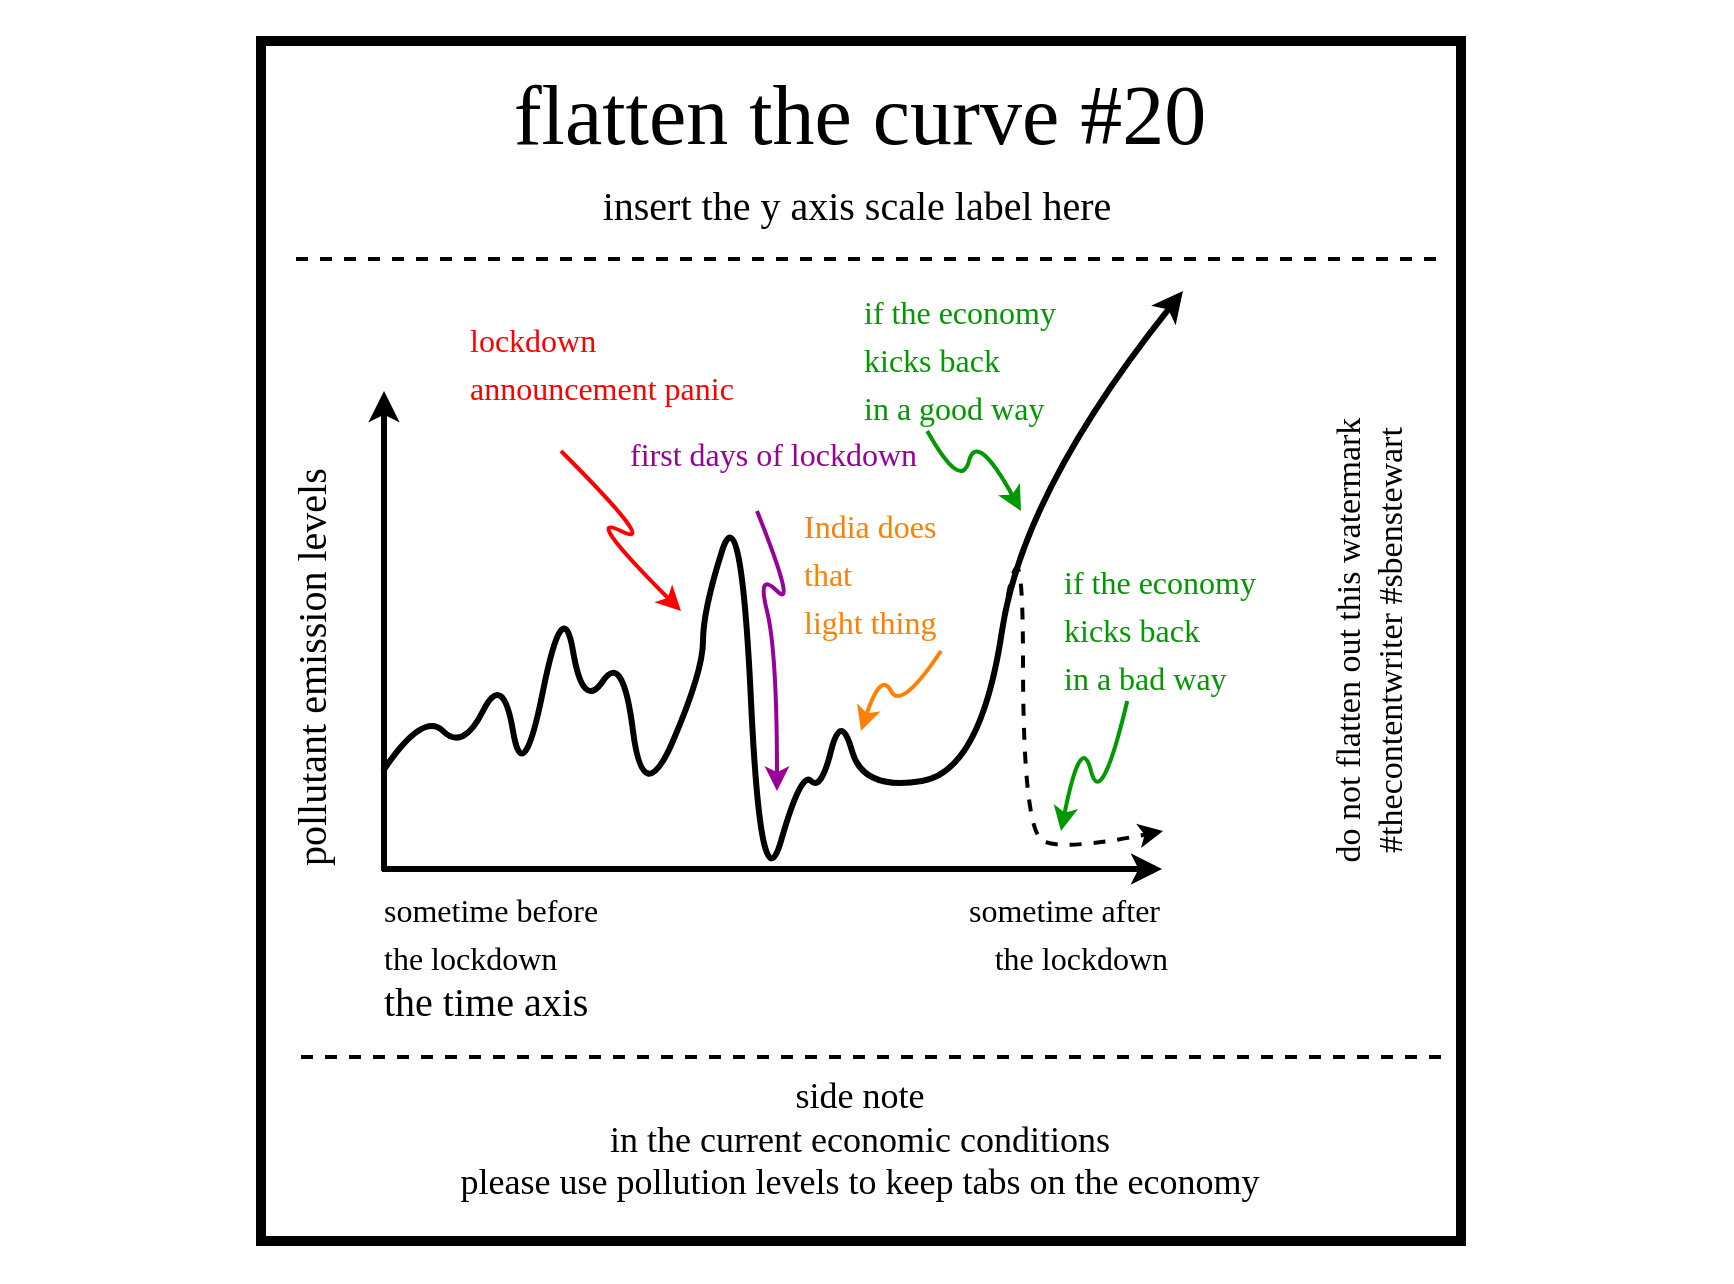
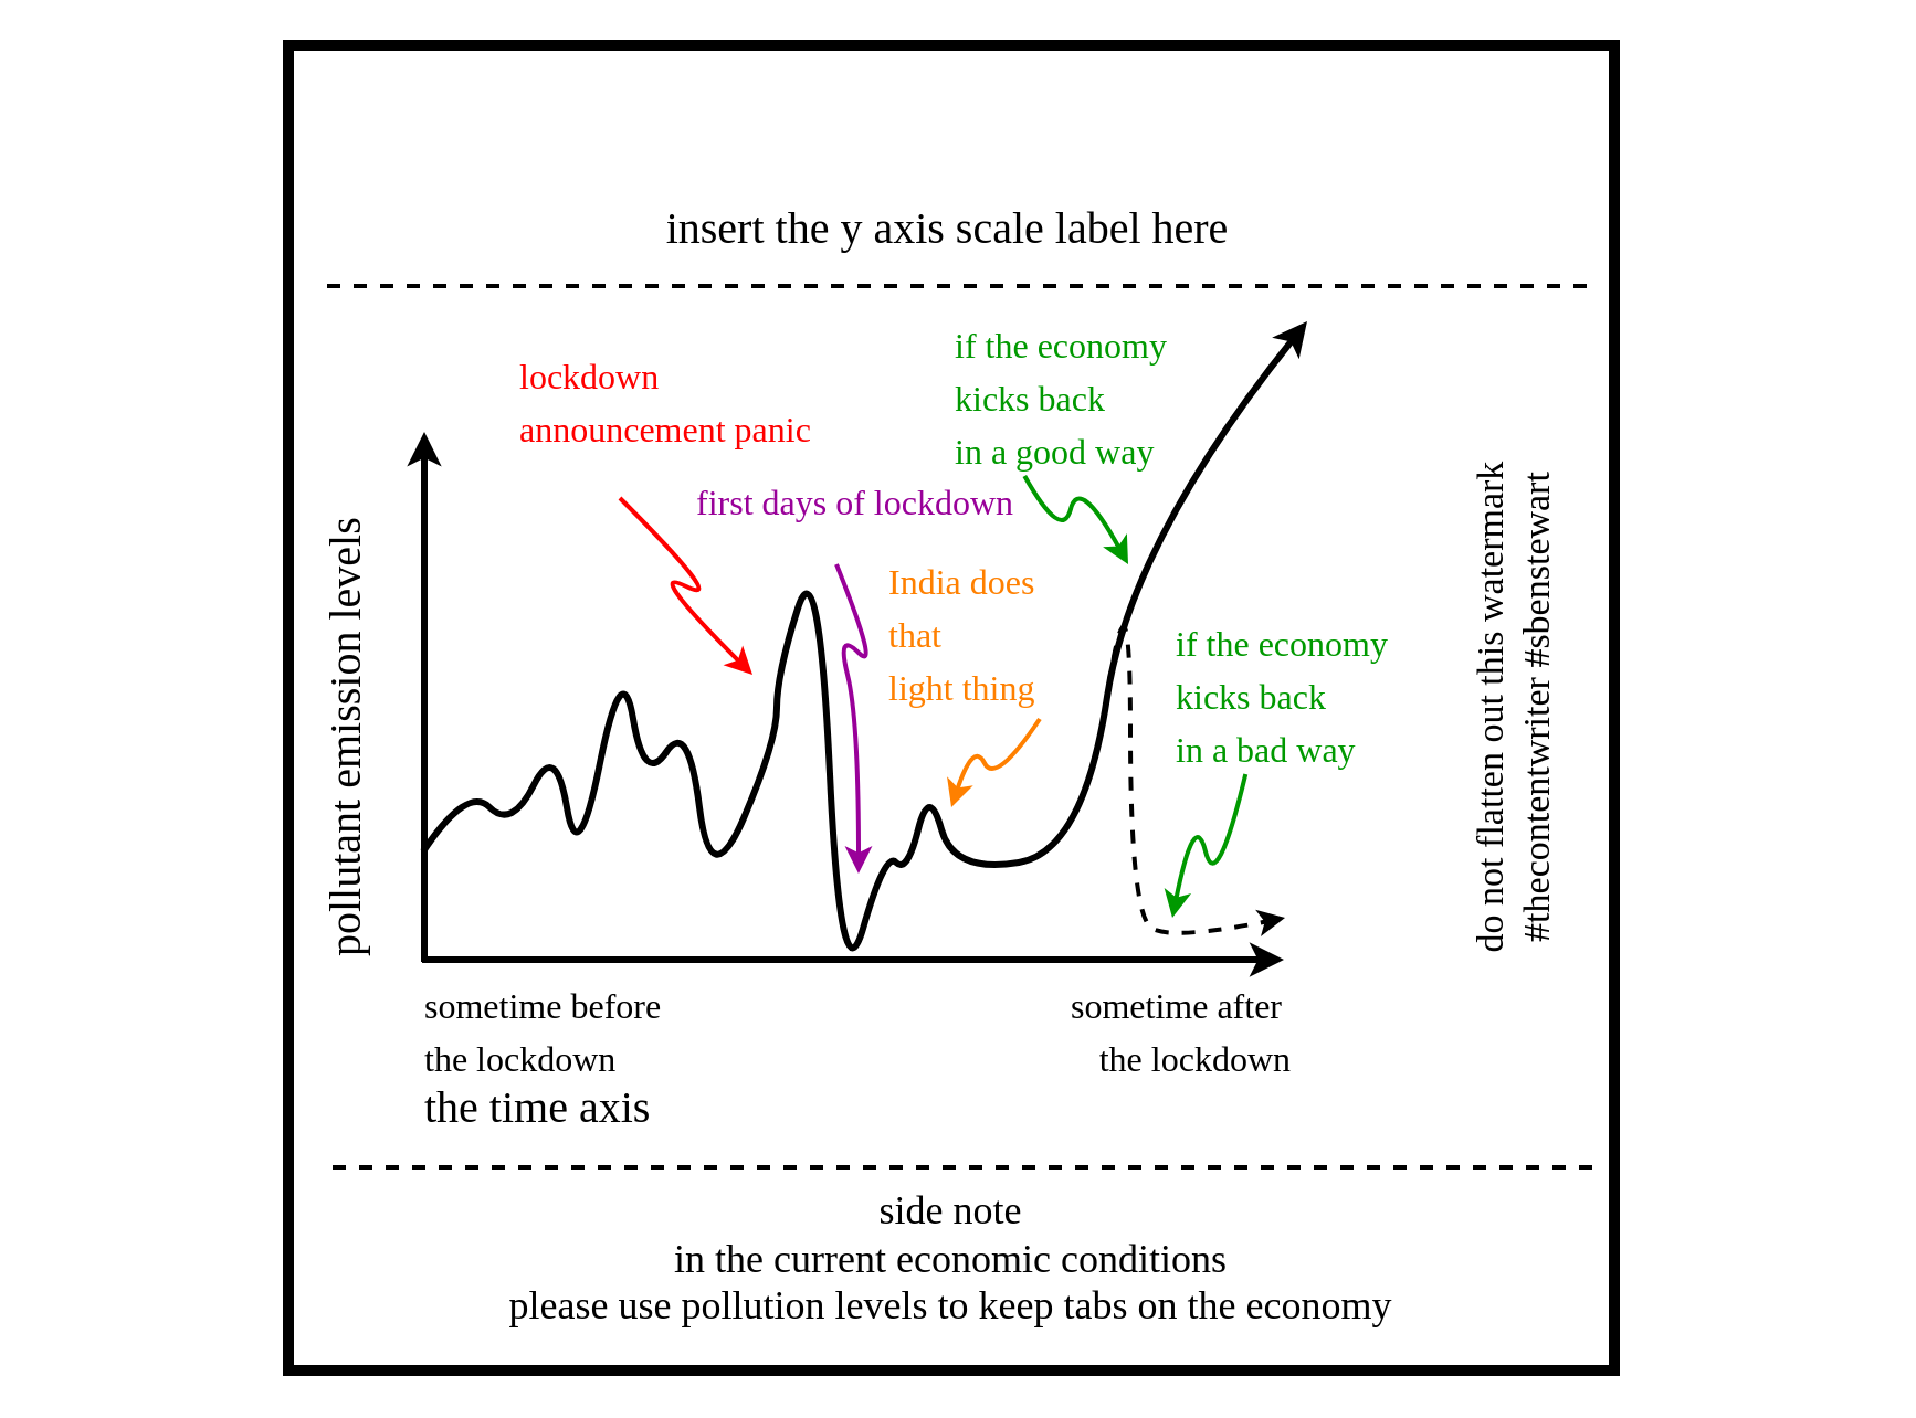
  <mxCell id="0" />
  <mxCell id="1" parent="0" />
  <mxCell id="2" value="" style="whiteSpace=wrap;html=1;aspect=fixed;strokeWidth=5;fillColor=none;fontFamily=xkcd;" parent="1" vertex="1"><mxGeometry x="130" y="20" width="600" height="600" as="geometry" /></mxCell>
- <mxCell id="3" value="&lt;font&gt;&lt;font style=&quot;font-size: 42px&quot;&gt;flatten the curve #20&lt;/font&gt;&lt;br&gt;&lt;/font&gt;" style="text;html=1;strokeColor=none;fillColor=none;align=center;verticalAlign=middle;whiteSpace=wrap;rounded=0;fontFamily=xkcd;" parent="1" vertex="1"><mxGeometry x="145" y="48" width="570" height="20" as="geometry" /></mxCell>
  <mxCell id="4" value="&lt;font&gt;&lt;font style=&quot;font-size: 20px&quot;&gt;insert the y axis scale label here&lt;/font&gt;&lt;br&gt;&lt;/font&gt;" style="text;html=1;strokeColor=none;fillColor=none;align=center;verticalAlign=middle;whiteSpace=wrap;rounded=0;fontFamily=xkcd;" parent="1" vertex="1"><mxGeometry x="169.25" y="92" width="518.5" height="20" as="geometry" /></mxCell>
  <mxCell id="5" value="" style="endArrow=none;dashed=1;html=1;strokeWidth=2;" parent="1" edge="1"><mxGeometry width="50" height="50" relative="1" as="geometry"><mxPoint x="717.5" y="129" as="sourcePoint" /><mxPoint x="142.5" y="129" as="targetPoint" /></mxGeometry></mxCell>
  <mxCell id="6" value="" style="endArrow=none;dashed=1;html=1;strokeWidth=2;" parent="1" edge="1"><mxGeometry width="50" height="50" relative="1" as="geometry"><mxPoint x="720" y="528" as="sourcePoint" /><mxPoint x="145" y="528" as="targetPoint" /></mxGeometry></mxCell>
  <mxCell id="7" value="&lt;font style=&quot;font-size: 18px&quot;&gt;&lt;span&gt;side note&lt;/span&gt;&lt;br&gt;in the current economic conditions&lt;br&gt;please use pollution levels to keep tabs on the economy&lt;br&gt;&lt;/font&gt;" style="text;html=1;strokeColor=none;fillColor=none;align=center;verticalAlign=middle;whiteSpace=wrap;rounded=0;fontFamily=xkcd;" parent="1" vertex="1"><mxGeometry x="130" y="530" width="600" height="80" as="geometry" /></mxCell>
  <mxCell id="8" style="edgeStyle=orthogonalEdgeStyle;rounded=0;orthogonalLoop=1;jettySize=auto;html=1;exitX=0.5;exitY=1;exitDx=0;exitDy=0;strokeWidth=2;" parent="1" edge="1"><mxGeometry relative="1" as="geometry"><mxPoint x="581" y="381" as="sourcePoint" /><mxPoint x="581" y="381" as="targetPoint" /></mxGeometry></mxCell>
  <mxCell id="9" value="&lt;font style=&quot;font-size: 17px&quot;&gt;&lt;font style=&quot;font-size: 17px&quot;&gt;do not flatten out this watermark&lt;br&gt;&lt;/font&gt;#thecontentwriter #sbenstewart&lt;br&gt;&lt;/font&gt;" style="text;html=1;strokeColor=none;fillColor=none;align=center;verticalAlign=middle;whiteSpace=wrap;rounded=0;rotation=-90;fontFamily=xkcd;" parent="1" vertex="1"><mxGeometry x="525" y="310" width="320" height="20" as="geometry" /></mxCell>
  <mxCell id="10" value="pollutant emission levels" style="text;html=1;strokeColor=none;fillColor=none;align=left;verticalAlign=middle;whiteSpace=wrap;rounded=0;fontFamily=xkcd;rotation=-90;fontSize=20;" parent="1" vertex="1"><mxGeometry x="20" y="290" width="270" height="20" as="geometry" /></mxCell>
  <mxCell id="11" value="&lt;font style=&quot;font-size: 20px&quot;&gt;the time axis&lt;/font&gt;" style="text;html=1;strokeColor=none;fillColor=none;align=left;verticalAlign=middle;whiteSpace=wrap;rounded=0;fontFamily=xkcd;rotation=0;fontSize=20;" parent="1" vertex="1"><mxGeometry x="190" y="490" width="240" height="20" as="geometry" /></mxCell>
  <mxCell id="12" value="&lt;font style=&quot;font-size: 16px&quot;&gt;sometime before &lt;br&gt;the lockdown&lt;/font&gt;" style="text;html=1;strokeColor=none;fillColor=none;align=left;verticalAlign=middle;whiteSpace=wrap;rounded=0;fontFamily=xkcd;rotation=0;fontSize=20;" parent="1" vertex="1"><mxGeometry x="190" y="455" width="176" height="20" as="geometry" /></mxCell>
  <mxCell id="13" value="" style="endArrow=classic;html=1;strokeWidth=3;" parent="1" edge="1"><mxGeometry width="50" height="50" relative="1" as="geometry"><mxPoint x="191.5" y="435" as="sourcePoint" /><mxPoint x="191.5" y="195" as="targetPoint" /></mxGeometry></mxCell>
  <mxCell id="14" value="" style="endArrow=classic;html=1;strokeWidth=3;" parent="1" edge="1"><mxGeometry width="50" height="50" relative="1" as="geometry"><mxPoint x="190.5" y="434" as="sourcePoint" /><mxPoint x="580.5" y="434" as="targetPoint" /></mxGeometry></mxCell>
  <mxCell id="15" value="&lt;font style=&quot;font-size: 16px&quot;&gt;sometime after&amp;nbsp;&lt;br&gt;the lockdown&lt;/font&gt;" style="text;html=1;strokeColor=none;fillColor=none;align=right;verticalAlign=middle;whiteSpace=wrap;rounded=0;fontFamily=xkcd;rotation=0;fontSize=20;" vertex="1" parent="1"><mxGeometry x="410" y="455" width="176" height="20" as="geometry" /></mxCell>
  <mxCell id="16" value="" style="curved=1;endArrow=classic;html=1;strokeWidth=3;" edge="1" parent="1"><mxGeometry width="50" height="50" relative="1" as="geometry"><mxPoint x="191" y="385" as="sourcePoint" /><mxPoint x="591" y="145" as="targetPoint" /><Array as="points"><mxPoint x="211" y="355" /><mxPoint x="231" y="375" /><mxPoint x="251" y="335" /><mxPoint x="261" y="395" /><mxPoint x="281" y="295" /><mxPoint x="291" y="355" /><mxPoint x="311" y="325" /><mxPoint x="321" y="405" /><mxPoint x="351" y="335" /><mxPoint x="351" y="305" /><mxPoint x="370" y="245" /><mxPoint x="380" y="455" /><mxPoint x="400" y="385" /><mxPoint x="410" y="395" /><mxPoint x="420" y="355" /><mxPoint x="431" y="395" /><mxPoint x="490" y="385" /><mxPoint x="511" y="245" /></Array></mxGeometry></mxCell>
  <mxCell id="17" value="&lt;span style=&quot;font-size: 16px&quot;&gt;&lt;font color=&quot;#ff0000&quot;&gt;lockdown&lt;br&gt;announcement panic&lt;/font&gt;&lt;/span&gt;" style="text;html=1;strokeColor=none;fillColor=none;align=left;verticalAlign=middle;whiteSpace=wrap;rounded=0;fontFamily=xkcd;rotation=0;fontSize=20;" vertex="1" parent="1"><mxGeometry x="233" y="155" width="154" height="50" as="geometry" /></mxCell>
  <mxCell id="18" value="&lt;span style=&quot;font-size: 16px&quot;&gt;&lt;font color=&quot;#990099&quot;&gt;first days of lockdown&lt;/font&gt;&lt;/span&gt;" style="text;html=1;strokeColor=none;fillColor=none;align=left;verticalAlign=middle;whiteSpace=wrap;rounded=0;fontFamily=xkcd;rotation=0;fontSize=20;" vertex="1" parent="1"><mxGeometry x="313" y="215" width="154" height="20" as="geometry" /></mxCell>
  <mxCell id="19" value="&lt;span style=&quot;font-size: 16px&quot;&gt;&lt;font color=&quot;#ff8000&quot;&gt;India does &lt;br&gt;that&amp;nbsp;&lt;br&gt;light thing&lt;/font&gt;&lt;/span&gt;" style="text;html=1;strokeColor=none;fillColor=none;align=left;verticalAlign=middle;whiteSpace=wrap;rounded=0;fontFamily=xkcd;rotation=0;fontSize=20;" vertex="1" parent="1"><mxGeometry x="400" y="275" width="154" height="20" as="geometry" /></mxCell>
  <mxCell id="20" value="&lt;span style=&quot;font-size: 16px&quot;&gt;&lt;font color=&quot;#009900&quot;&gt;if the economy kicks back&lt;br&gt;in a good way&lt;br&gt;&lt;/font&gt;&lt;/span&gt;" style="text;html=1;strokeColor=none;fillColor=none;align=left;verticalAlign=middle;whiteSpace=wrap;rounded=0;fontFamily=xkcd;rotation=0;fontSize=20;" vertex="1" parent="1"><mxGeometry x="430" y="140" width="132.5" height="75" as="geometry" /></mxCell>
  <mxCell id="21" value="" style="curved=1;endArrow=classic;html=1;strokeWidth=2;strokeColor=#FF0000;" edge="1" parent="1"><mxGeometry width="50" height="50" relative="1" as="geometry"><mxPoint x="280" y="225" as="sourcePoint" /><mxPoint x="340" y="305" as="targetPoint" /><Array as="points"><mxPoint x="330" y="275" /><mxPoint x="290" y="255" /></Array></mxGeometry></mxCell>
  <mxCell id="22" value="" style="curved=1;endArrow=classic;html=1;strokeColor=#990099;strokeWidth=2;" edge="1" parent="1"><mxGeometry width="50" height="50" relative="1" as="geometry"><mxPoint x="378" y="255" as="sourcePoint" /><mxPoint x="388" y="395" as="targetPoint" /><Array as="points"><mxPoint x="398" y="305" /><mxPoint x="378" y="285" /><mxPoint x="388" y="325" /></Array></mxGeometry></mxCell>
  <mxCell id="23" value="" style="curved=1;endArrow=classic;html=1;strokeColor=#FF8000;strokeWidth=2;" edge="1" parent="1"><mxGeometry width="50" height="50" relative="1" as="geometry"><mxPoint x="470" y="325" as="sourcePoint" /><mxPoint x="430" y="365" as="targetPoint" /><Array as="points"><mxPoint x="450" y="355" /><mxPoint x="440" y="335" /></Array></mxGeometry></mxCell>
  <mxCell id="24" value="" style="curved=1;endArrow=classic;html=1;strokeColor=#009900;strokeWidth=2;exitX=0.25;exitY=1;exitDx=0;exitDy=0;" edge="1" parent="1" source="20"><mxGeometry width="50" height="50" relative="1" as="geometry"><mxPoint x="490" y="225" as="sourcePoint" /><mxPoint x="510" y="255" as="targetPoint" /><Array as="points"><mxPoint x="480" y="245" /><mxPoint x="488" y="215" /></Array></mxGeometry></mxCell>
  <mxCell id="25" value="" style="curved=1;endArrow=classic;html=1;strokeWidth=2;dashed=1;" edge="1" parent="1"><mxGeometry width="50" height="50" relative="1" as="geometry"><mxPoint x="191" y="385" as="sourcePoint" /><mxPoint x="581" y="415" as="targetPoint" /><Array as="points"><mxPoint x="211" y="355" /><mxPoint x="231" y="375" /><mxPoint x="251" y="335" /><mxPoint x="261" y="395" /><mxPoint x="281" y="295" /><mxPoint x="291" y="355" /><mxPoint x="311" y="325" /><mxPoint x="321" y="405" /><mxPoint x="351" y="335" /><mxPoint x="351" y="305" /><mxPoint x="370" y="245" /><mxPoint x="380" y="455" /><mxPoint x="400" y="385" /><mxPoint x="410" y="395" /><mxPoint x="420" y="355" /><mxPoint x="431" y="395" /><mxPoint x="490" y="385" /><mxPoint x="511" y="245" /><mxPoint x="511" y="415" /><mxPoint x="531" y="425" /></Array></mxGeometry></mxCell>
  <mxCell id="26" value="&lt;span style=&quot;font-size: 16px&quot;&gt;&lt;font color=&quot;#009900&quot;&gt;if the economy kicks back&lt;br&gt;in a bad way&lt;br&gt;&lt;/font&gt;&lt;/span&gt;" style="text;html=1;strokeColor=none;fillColor=none;align=left;verticalAlign=middle;whiteSpace=wrap;rounded=0;fontFamily=xkcd;rotation=0;fontSize=20;" vertex="1" parent="1"><mxGeometry x="530" y="275" width="132.5" height="75" as="geometry" /></mxCell>
  <mxCell id="27" value="" style="curved=1;endArrow=classic;html=1;strokeColor=#009900;strokeWidth=2;exitX=0.25;exitY=1;exitDx=0;exitDy=0;" edge="1" parent="1" source="26"><mxGeometry width="50" height="50" relative="1" as="geometry"><mxPoint x="473.125" y="225" as="sourcePoint" /><mxPoint x="530" y="415" as="targetPoint" /><Array as="points"><mxPoint x="550" y="405" /><mxPoint x="540" y="365" /></Array></mxGeometry></mxCell>
